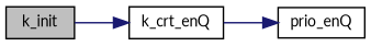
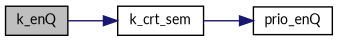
  digraph {
    fontname=Lato
    rankdir=LR
    node [color=black fillcolor=white fontname=Lato fontsize=10 shape=record style=filled]
    edge [color=midnightblue fontname=Lato fontsize=10 labelfontname=Helvetica labelfontsize=10 style=solid]
-   n1 [fillcolor=grey75 fontcolor=black height=0.2 label=k_init width=0.4]
-   n2 [height=0.2 label=k_crt_enQ width=0.4]
+   n1 [fillcolor=grey75 fontcolor=black height=0.2 label=k_enQ width=0.4]
+   n2 [height=0.2 label=k_crt_sem width=0.4]
    n3 [height=0.2 label=prio_enQ width=0.4]
    n1 -> n2
    n2 -> n3
  }
